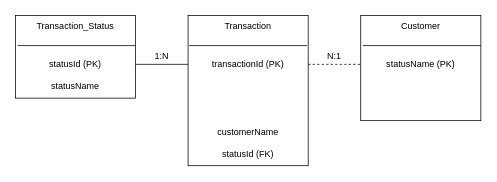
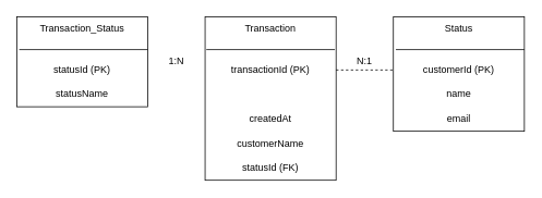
  <mxCell id="0" />
  <mxCell id="1" parent="0" />
  <mxCell id="2" value="" style="rounded=0;whiteSpace=wrap;html=1;" parent="1" vertex="1"><mxGeometry x="250" y="20" width="160" height="200" as="geometry" /></mxCell>
  <mxCell id="3" value="&lt;br&gt;&lt;div&gt;Transaction&lt;br&gt;&lt;br&gt;&lt;/div&gt;" style="text;html=1;align=center;verticalAlign=middle;whiteSpace=wrap;rounded=0;" parent="1" vertex="1"><mxGeometry x="250" y="20" width="160" height="30" as="geometry" /></mxCell>
  <mxCell id="4" value="&lt;br&gt;transactionId (PK)&lt;div&gt;&lt;br&gt;&lt;/div&gt;" style="text;html=1;align=center;verticalAlign=middle;whiteSpace=wrap;rounded=0;" parent="1" vertex="1"><mxGeometry x="250" y="70" width="160" height="30" as="geometry" /></mxCell>
+ <mxCell id="5" value="createdAt" style="text;html=1;align=center;verticalAlign=middle;whiteSpace=wrap;rounded=0;" parent="1" vertex="1"><mxGeometry x="250" y="130" width="160" height="30" as="geometry" /></mxCell>
  <mxCell id="6" value="statusId (FK)" style="text;html=1;align=center;verticalAlign=middle;whiteSpace=wrap;rounded=0;" parent="1" vertex="1"><mxGeometry x="250" y="190" width="160" height="30" as="geometry" /></mxCell>
  <mxCell id="7" value="customerName" style="text;html=1;align=center;verticalAlign=middle;whiteSpace=wrap;rounded=0;" parent="1" vertex="1"><mxGeometry x="250" y="160" width="160" height="30" as="geometry" /></mxCell>
  <mxCell id="8" value="" style="rounded=0;whiteSpace=wrap;html=1;" parent="1" vertex="1"><mxGeometry x="480" y="20" width="160" height="140" as="geometry" /></mxCell>
- <mxCell id="9" value="Customer" style="text;html=1;align=center;verticalAlign=middle;whiteSpace=wrap;rounded=0;" parent="1" vertex="1"><mxGeometry x="480" y="20" width="160" height="30" as="geometry" /></mxCell>
- <mxCell id="10" value="&lt;div&gt;statusName (PK)&lt;/div&gt;" style="text;html=1;align=center;verticalAlign=middle;whiteSpace=wrap;rounded=0;" parent="1" vertex="1"><mxGeometry x="480" y="70" width="160" height="30" as="geometry" /></mxCell>
+ <mxCell id="9" value="Status" style="text;html=1;align=center;verticalAlign=middle;whiteSpace=wrap;rounded=0;" parent="1" vertex="1"><mxGeometry x="480" y="20" width="160" height="30" as="geometry" /></mxCell>
+ <mxCell id="10" value="&lt;div&gt;customerId (PK)&lt;/div&gt;" style="text;html=1;align=center;verticalAlign=middle;whiteSpace=wrap;rounded=0;" parent="1" vertex="1"><mxGeometry x="480" y="70" width="160" height="30" as="geometry" /></mxCell>
+ <mxCell id="11" value="&lt;div&gt;name&lt;/div&gt;" style="text;html=1;align=center;verticalAlign=middle;whiteSpace=wrap;rounded=0;" parent="1" vertex="1"><mxGeometry x="480" y="100" width="160" height="30" as="geometry" /></mxCell>
+ <mxCell id="12" value="&lt;div&gt;email&lt;/div&gt;" style="text;html=1;align=center;verticalAlign=middle;whiteSpace=wrap;rounded=0;" parent="1" vertex="1"><mxGeometry x="480" y="130" width="160" height="30" as="geometry" /></mxCell>
  <mxCell id="13" value="" style="rounded=0;whiteSpace=wrap;html=1;" parent="1" vertex="1"><mxGeometry x="20" y="20" width="160" height="110" as="geometry" /></mxCell>
  <mxCell id="14" value="Transaction_Status" style="text;html=1;align=center;verticalAlign=middle;whiteSpace=wrap;rounded=0;" parent="1" vertex="1"><mxGeometry x="20" y="20" width="160" height="30" as="geometry" /></mxCell>
  <mxCell id="15" value="&lt;div&gt;statusId (PK)&lt;/div&gt;" style="text;html=1;align=center;verticalAlign=middle;whiteSpace=wrap;rounded=0;" parent="1" vertex="1"><mxGeometry x="20" y="70" width="160" height="30" as="geometry" /></mxCell>
  <mxCell id="16" value="statusName" style="text;html=1;align=center;verticalAlign=middle;whiteSpace=wrap;rounded=0;" parent="1" vertex="1"><mxGeometry x="20" y="100" width="160" height="30" as="geometry" /></mxCell>
  <mxCell id="17" value="" style="endArrow=none;html=1;rounded=0;dashed=1;" parent="1" source="4" target="10" edge="1"><mxGeometry width="50" height="50" relative="1" as="geometry"><mxPoint x="420" y="100" as="sourcePoint" /><mxPoint x="470" y="50" as="targetPoint" /><Array as="points" /></mxGeometry></mxCell>
  <mxCell id="18" value="N:1" style="text;html=1;align=center;verticalAlign=middle;whiteSpace=wrap;rounded=0;" parent="1" vertex="1"><mxGeometry x="410" y="60" width="70" height="30" as="geometry" /></mxCell>
- <mxCell id="19" value="" style="endArrow=none;html=1;rounded=0;" parent="1" source="15" target="4" edge="1"><mxGeometry width="50" height="50" relative="1" as="geometry"><mxPoint x="180" y="100" as="sourcePoint" /><mxPoint x="230" y="50" as="targetPoint" /></mxGeometry></mxCell>
  <mxCell id="20" value="1:N" style="text;html=1;align=center;verticalAlign=middle;whiteSpace=wrap;rounded=0;" parent="1" vertex="1"><mxGeometry x="180" y="60" width="70" height="30" as="geometry" /></mxCell>
  <mxCell id="21" value="" style="endArrow=none;html=1;rounded=0;entryX=0.994;entryY=0.224;entryDx=0;entryDy=0;entryPerimeter=0;exitX=0.013;exitY=0.224;exitDx=0;exitDy=0;exitPerimeter=0;" parent="1" edge="1"><mxGeometry width="50" height="50" relative="1" as="geometry"><mxPoint x="483.04" y="60" as="sourcePoint" /><mxPoint x="640" y="60" as="targetPoint" /></mxGeometry></mxCell>
  <mxCell id="22" value="" style="endArrow=none;html=1;rounded=0;entryX=0.994;entryY=0.224;entryDx=0;entryDy=0;entryPerimeter=0;exitX=0.013;exitY=0.224;exitDx=0;exitDy=0;exitPerimeter=0;" parent="1" edge="1"><mxGeometry width="50" height="50" relative="1" as="geometry"><mxPoint x="251.5" y="60" as="sourcePoint" /><mxPoint x="408.5" y="60" as="targetPoint" /></mxGeometry></mxCell>
  <mxCell id="23" value="" style="endArrow=none;html=1;rounded=0;entryX=0.994;entryY=0.224;entryDx=0;entryDy=0;entryPerimeter=0;exitX=0.013;exitY=0.224;exitDx=0;exitDy=0;exitPerimeter=0;" parent="1" edge="1"><mxGeometry width="50" height="50" relative="1" as="geometry"><mxPoint x="23" y="60" as="sourcePoint" /><mxPoint x="180" y="60" as="targetPoint" /></mxGeometry></mxCell>
  <mxCell id="24" style="edgeStyle=orthogonalEdgeStyle;rounded=0;orthogonalLoop=1;jettySize=auto;html=1;exitX=0.5;exitY=1;exitDx=0;exitDy=0;" parent="1" source="13" target="13" edge="1"><mxGeometry relative="1" as="geometry" /></mxCell>
  <mxCell id="25" style="edgeStyle=orthogonalEdgeStyle;rounded=0;orthogonalLoop=1;jettySize=auto;html=1;exitX=0.5;exitY=1;exitDx=0;exitDy=0;" parent="1" source="8" target="8" edge="1"><mxGeometry relative="1" as="geometry" /></mxCell>
